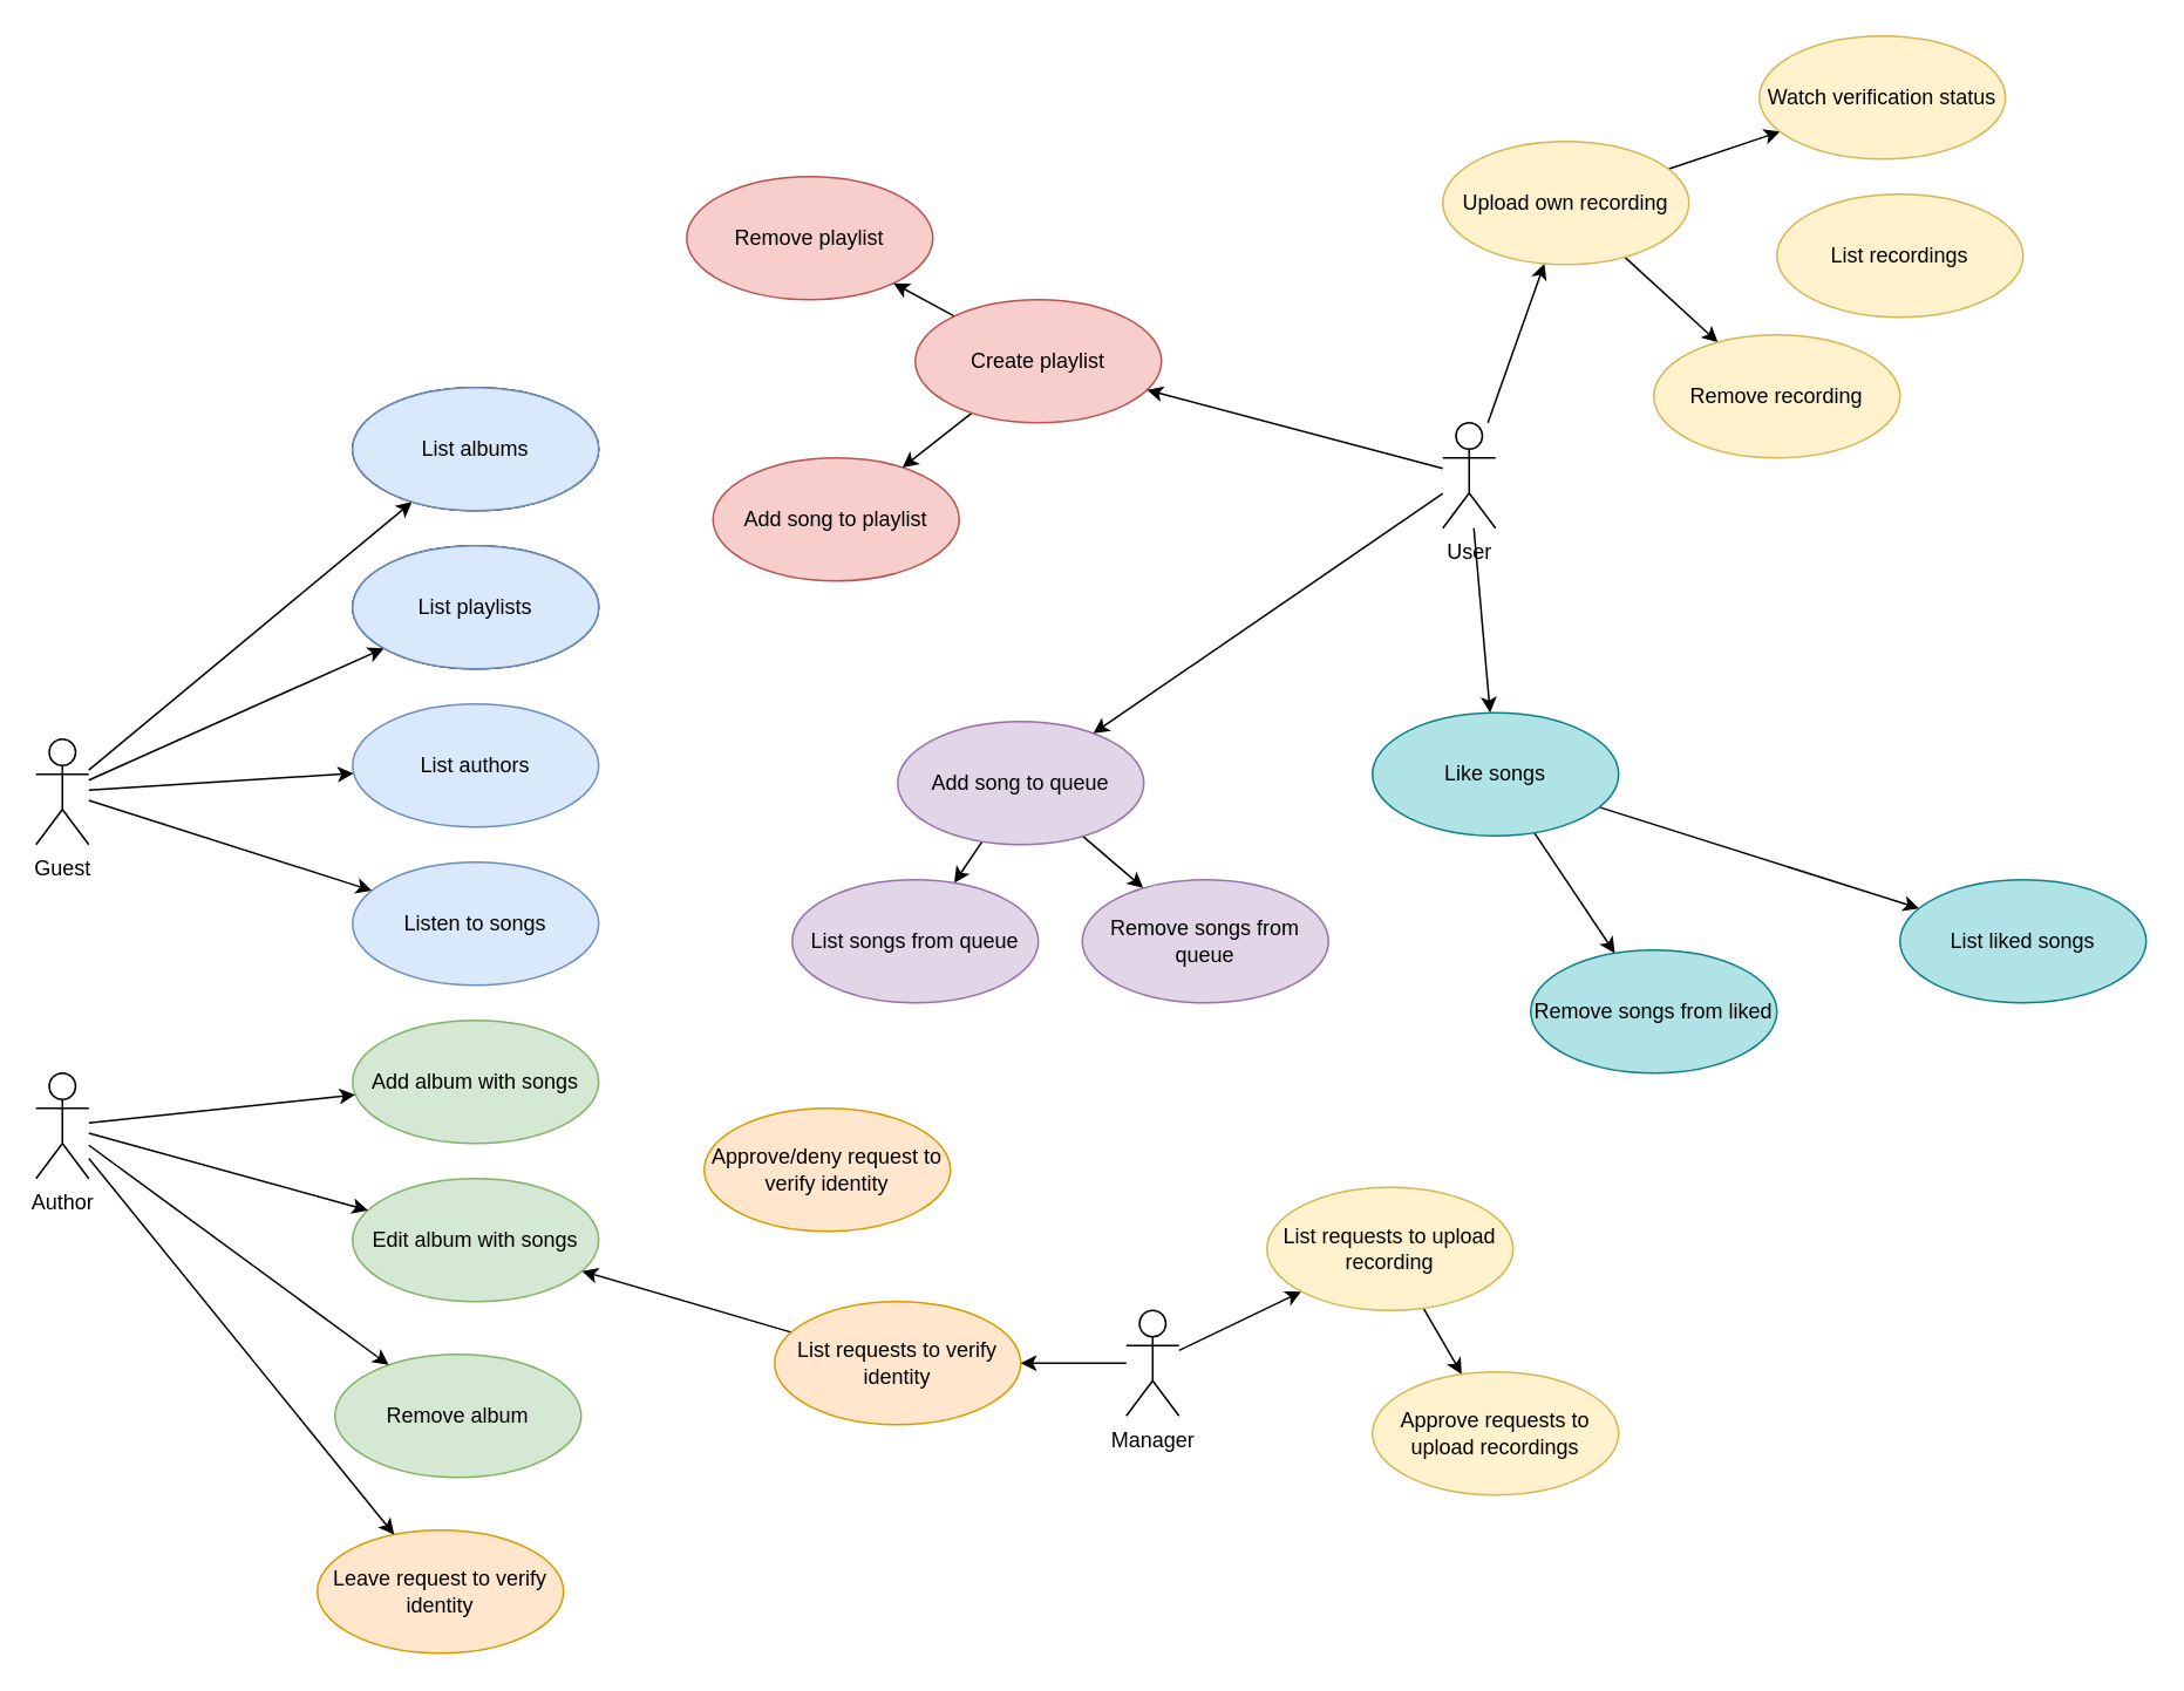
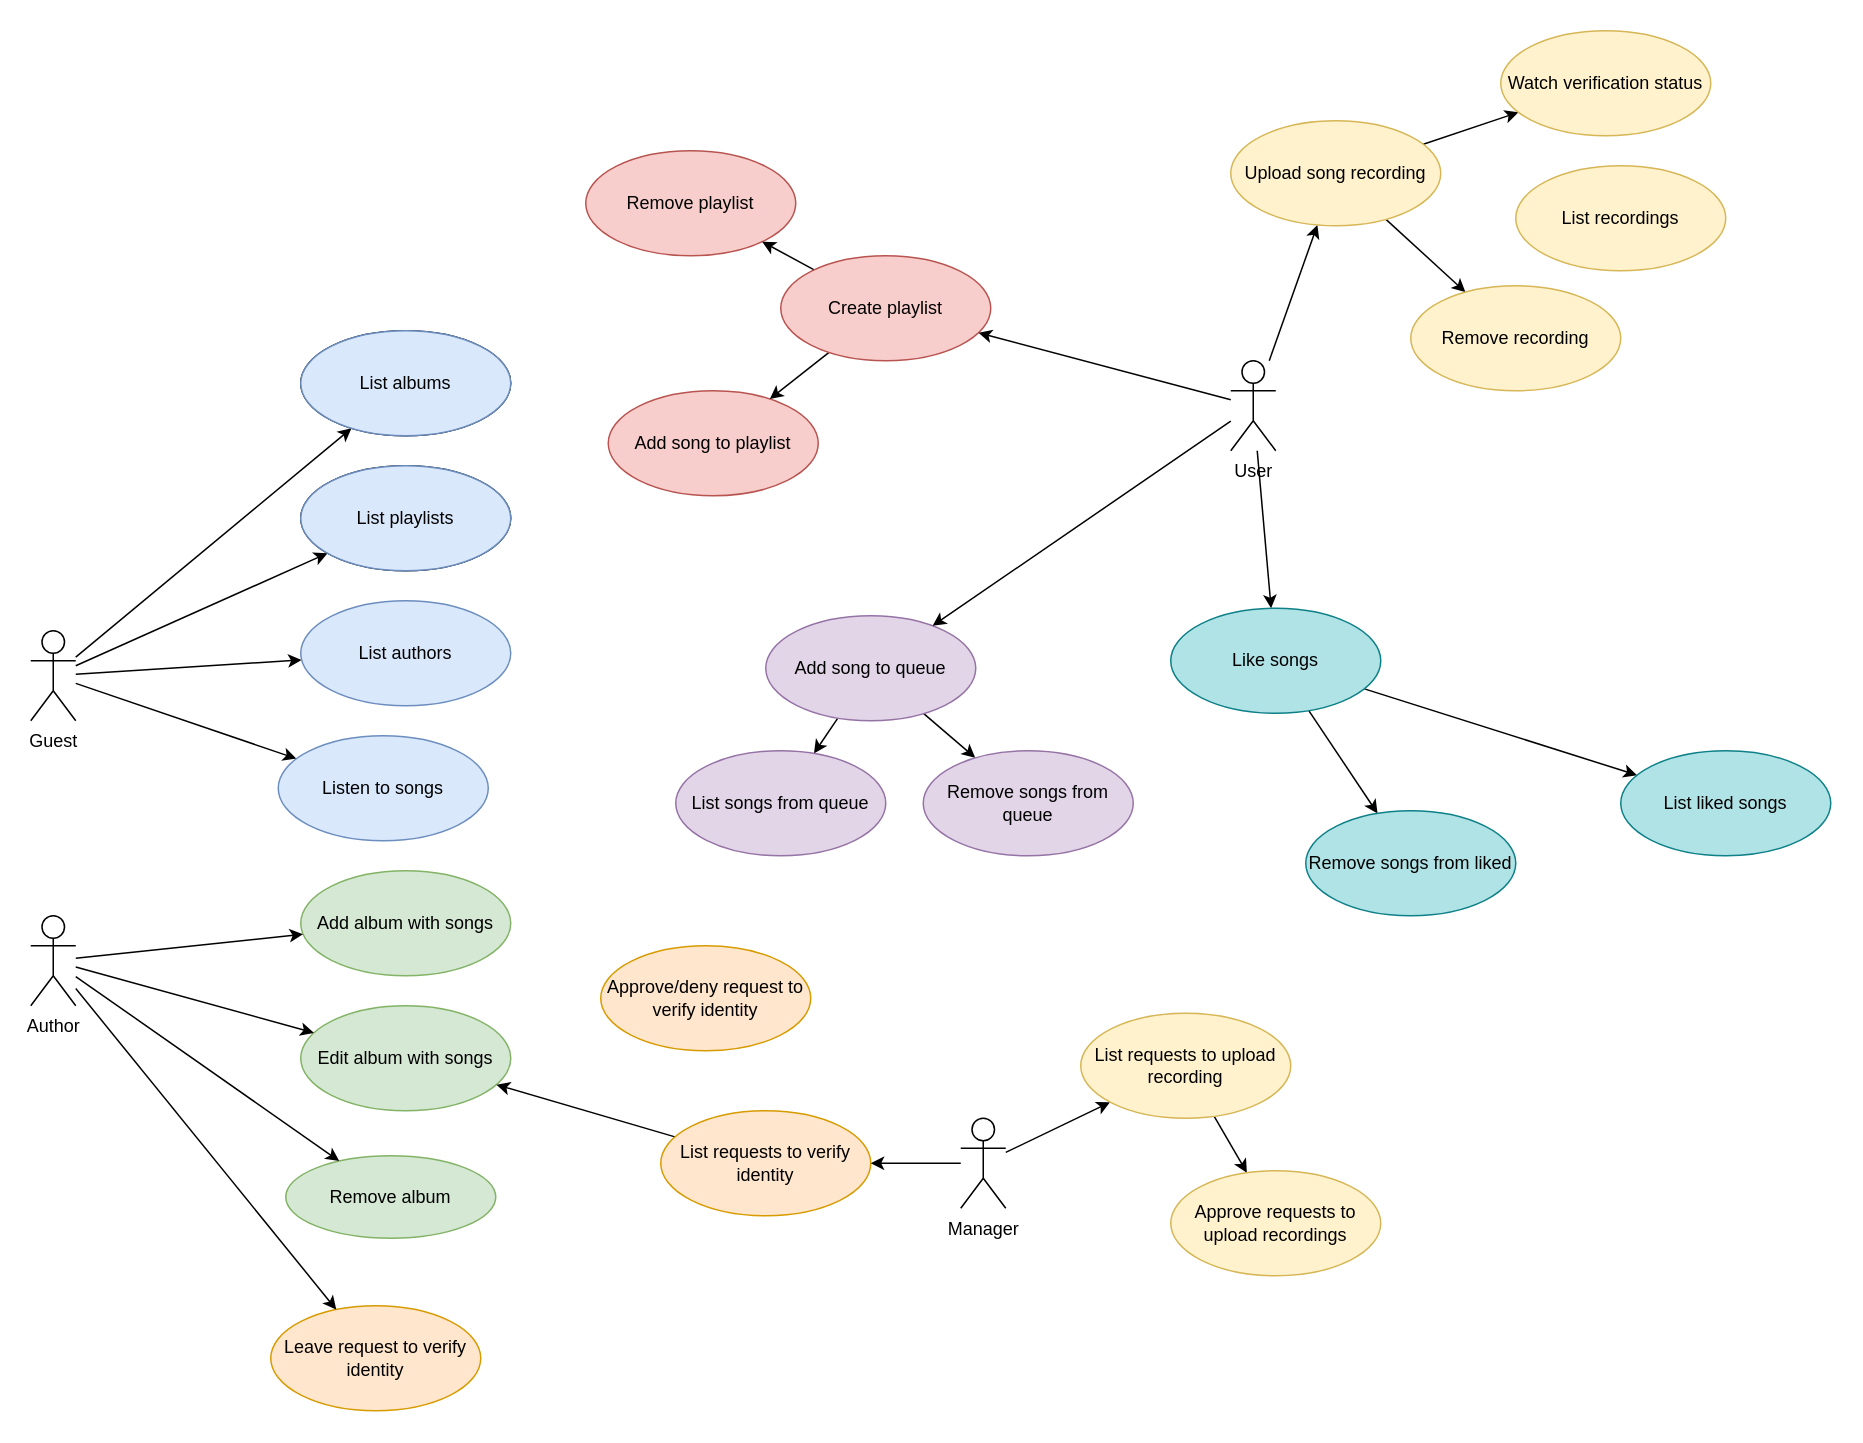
  <mxCell id="0" />
  <mxCell id="1" parent="0" />
  <mxCell id="2" style="rounded=0;orthogonalLoop=1;jettySize=auto;html=1;" edge="1" parent="1" source="6" target="7"><mxGeometry relative="1" as="geometry" /></mxCell>
  <mxCell id="3" style="edgeStyle=none;rounded=0;orthogonalLoop=1;jettySize=auto;html=1;" edge="1" parent="1" source="6" target="8"><mxGeometry relative="1" as="geometry" /></mxCell>
  <mxCell id="4" style="edgeStyle=none;rounded=0;orthogonalLoop=1;jettySize=auto;html=1;" edge="1" parent="1" source="6" target="9"><mxGeometry relative="1" as="geometry" /></mxCell>
  <mxCell id="5" style="edgeStyle=none;rounded=0;orthogonalLoop=1;jettySize=auto;html=1;" edge="1" parent="1" source="6" target="10"><mxGeometry relative="1" as="geometry" /></mxCell>
  <mxCell id="6" value="Guest" style="shape=umlActor;verticalLabelPosition=bottom;verticalAlign=top;html=1;outlineConnect=0;" vertex="1" parent="1"><mxGeometry x="20" y="420" width="30" height="60" as="geometry" /></mxCell>
  <mxCell id="7" value="List albums" style="ellipse;whiteSpace=wrap;html=1;" vertex="1" parent="1"><mxGeometry x="200" width="140" height="70" as="geometry" y="220" /></mxCell>
  <mxCell id="8" value="List playlists" style="ellipse;whiteSpace=wrap;html=1;" vertex="1" parent="1"><mxGeometry x="200" y="310" width="140" height="70" as="geometry" /></mxCell>
  <mxCell id="9" value="List authors" style="ellipse;whiteSpace=wrap;html=1;fillColor=#dae8fc;strokeColor=#6c8ebf;" vertex="1" parent="1"><mxGeometry x="200" y="400" width="140" height="70" as="geometry" /></mxCell>
- <mxCell id="10" value="Listen to songs" style="ellipse;whiteSpace=wrap;html=1;fillColor=#dae8fc;strokeColor=#6c8ebf;" vertex="1" parent="1"><mxGeometry x="200" y="490" width="140" height="70" as="geometry" /></mxCell>
+ <mxCell id="10" value="Listen to songs" style="ellipse;whiteSpace=wrap;html=1;fillColor=#dae8fc;strokeColor=#6c8ebf;" vertex="1" parent="1"><mxGeometry x="185" y="490" width="140" height="70" as="geometry" /></mxCell>
  <mxCell id="11" value="Add album with songs" style="ellipse;whiteSpace=wrap;html=1;fillColor=#d5e8d4;strokeColor=#82b366;" vertex="1" parent="1"><mxGeometry x="200" y="580" width="140" height="70" as="geometry" /></mxCell>
  <mxCell id="12" value="Edit album with songs" style="ellipse;whiteSpace=wrap;html=1;fillColor=#d5e8d4;strokeColor=#82b366;" vertex="1" parent="1"><mxGeometry x="200" y="670" width="140" height="70" as="geometry" /></mxCell>
  <mxCell id="13" value="Leave request to verify identity" style="ellipse;whiteSpace=wrap;html=1;fillColor=#ffe6cc;strokeColor=#d79b00;" vertex="1" parent="1"><mxGeometry x="180" y="870" width="140" height="70" as="geometry" /></mxCell>
- <mxCell id="14" value="Remove album" style="ellipse;whiteSpace=wrap;html=1;fillColor=#d5e8d4;strokeColor=#82b366;" vertex="1" parent="1"><mxGeometry x="190" y="770" width="140" height="70" as="geometry" /></mxCell>
+ <mxCell id="14" value="Remove album" style="ellipse;whiteSpace=wrap;html=1;fillColor=#d5e8d4;strokeColor=#82b366;" vertex="1" parent="1"><mxGeometry x="190" y="770" width="140" height="55" as="geometry" /></mxCell>
  <mxCell id="15" style="edgeStyle=none;rounded=0;orthogonalLoop=1;jettySize=auto;html=1;" edge="1" parent="1" source="19" target="11"><mxGeometry relative="1" as="geometry" /></mxCell>
  <mxCell id="16" style="edgeStyle=none;rounded=0;orthogonalLoop=1;jettySize=auto;html=1;" edge="1" parent="1" source="19" target="12"><mxGeometry relative="1" as="geometry" /></mxCell>
  <mxCell id="17" style="edgeStyle=none;rounded=0;orthogonalLoop=1;jettySize=auto;html=1;" edge="1" parent="1" source="19" target="13"><mxGeometry relative="1" as="geometry" /></mxCell>
  <mxCell id="18" style="edgeStyle=none;rounded=0;orthogonalLoop=1;jettySize=auto;html=1;" edge="1" parent="1" source="19" target="14"><mxGeometry relative="1" as="geometry" /></mxCell>
  <mxCell id="19" value="Author" style="shape=umlActor;verticalLabelPosition=bottom;verticalAlign=top;html=1;" vertex="1" parent="1"><mxGeometry x="20" y="610" width="30" height="60" as="geometry" /></mxCell>
  <mxCell id="20" value="Approve/deny request to verify identity" style="ellipse;whiteSpace=wrap;html=1;fillColor=#ffe6cc;strokeColor=#d79b00;" vertex="1" parent="1"><mxGeometry x="400" y="630" width="140" height="70" as="geometry" /></mxCell>
  <mxCell id="21" style="edgeStyle=none;rounded=0;orthogonalLoop=1;jettySize=auto;html=1;" edge="1" parent="1" source="22" target="12"><mxGeometry relative="1" as="geometry" /></mxCell>
  <mxCell id="22" value="List requests to verify identity" style="ellipse;whiteSpace=wrap;html=1;fillColor=#ffe6cc;strokeColor=#d79b00;" vertex="1" parent="1"><mxGeometry x="440" y="740" width="140" height="70" as="geometry" /></mxCell>
  <mxCell id="23" style="edgeStyle=none;rounded=0;orthogonalLoop=1;jettySize=auto;html=1;" edge="1" parent="1" source="25" target="22"><mxGeometry relative="1" as="geometry" /></mxCell>
  <mxCell id="24" style="edgeStyle=none;rounded=0;orthogonalLoop=1;jettySize=auto;html=1;" edge="1" parent="1" source="25" target="51"><mxGeometry relative="1" as="geometry" /></mxCell>
  <mxCell id="25" value="Manager" style="shape=umlActor;verticalLabelPosition=bottom;verticalAlign=top;html=1;" vertex="1" parent="1"><mxGeometry x="640" y="745" width="30" height="60" as="geometry" /></mxCell>
  <mxCell id="26" value="Remove playlist" style="ellipse;whiteSpace=wrap;html=1;fillColor=#f8cecc;strokeColor=#b85450;" vertex="1" parent="1"><mxGeometry x="390" y="100" width="140" height="70" as="geometry" /></mxCell>
  <mxCell id="27" value="Add song to playlist" style="ellipse;whiteSpace=wrap;html=1;fillColor=#f8cecc;strokeColor=#b85450;" vertex="1" parent="1"><mxGeometry x="405" y="260" width="140" height="70" as="geometry" /></mxCell>
  <mxCell id="28" style="edgeStyle=none;rounded=0;orthogonalLoop=1;jettySize=auto;html=1;" edge="1" parent="1" source="30" target="27"><mxGeometry relative="1" as="geometry" /></mxCell>
  <mxCell id="29" style="edgeStyle=none;rounded=0;orthogonalLoop=1;jettySize=auto;html=1;" edge="1" parent="1" source="30" target="26"><mxGeometry relative="1" as="geometry" /></mxCell>
  <mxCell id="30" value="Create playlist" style="ellipse;whiteSpace=wrap;html=1;fillColor=#f8cecc;strokeColor=#b85450;" vertex="1" parent="1"><mxGeometry x="520" y="170" width="140" height="70" as="geometry" /></mxCell>
  <mxCell id="31" style="edgeStyle=none;rounded=0;orthogonalLoop=1;jettySize=auto;html=1;" edge="1" parent="1" source="33" target="39"><mxGeometry relative="1" as="geometry" /></mxCell>
  <mxCell id="32" style="edgeStyle=none;rounded=0;orthogonalLoop=1;jettySize=auto;html=1;" edge="1" parent="1" source="33" target="49"><mxGeometry relative="1" as="geometry" /></mxCell>
  <mxCell id="33" value="Add song to queue" style="ellipse;whiteSpace=wrap;html=1;fillColor=#e1d5e7;strokeColor=#9673a6;" vertex="1" parent="1"><mxGeometry x="510" y="410" width="140" height="70" as="geometry" /></mxCell>
  <mxCell id="34" style="edgeStyle=none;rounded=0;orthogonalLoop=1;jettySize=auto;html=1;" edge="1" parent="1" source="38" target="30"><mxGeometry relative="1" as="geometry" /></mxCell>
  <mxCell id="35" style="edgeStyle=none;rounded=0;orthogonalLoop=1;jettySize=auto;html=1;" edge="1" parent="1" source="38" target="33"><mxGeometry relative="1" as="geometry" /></mxCell>
  <mxCell id="36" style="edgeStyle=none;rounded=0;orthogonalLoop=1;jettySize=auto;html=1;" edge="1" parent="1" source="38" target="42"><mxGeometry relative="1" as="geometry" /></mxCell>
  <mxCell id="37" style="edgeStyle=none;rounded=0;orthogonalLoop=1;jettySize=auto;html=1;" edge="1" parent="1" source="38" target="47"><mxGeometry relative="1" as="geometry" /></mxCell>
  <mxCell id="38" value="User" style="shape=umlActor;verticalLabelPosition=bottom;verticalAlign=top;html=1;outlineConnect=0;" vertex="1" parent="1"><mxGeometry x="820" y="240" width="30" height="60" as="geometry" /></mxCell>
  <mxCell id="39" value="List songs from queue" style="ellipse;whiteSpace=wrap;html=1;fillColor=#e1d5e7;strokeColor=#9673a6;" vertex="1" parent="1"><mxGeometry x="450" y="500" width="140" height="70" as="geometry" /></mxCell>
  <mxCell id="40" style="edgeStyle=none;rounded=0;orthogonalLoop=1;jettySize=auto;html=1;" edge="1" parent="1" source="42" target="44"><mxGeometry relative="1" as="geometry" /></mxCell>
  <mxCell id="41" style="edgeStyle=none;rounded=0;orthogonalLoop=1;jettySize=auto;html=1;" edge="1" parent="1" source="42" target="43"><mxGeometry relative="1" as="geometry" /></mxCell>
  <mxCell id="42" value="Like songs" style="ellipse;whiteSpace=wrap;html=1;fillColor=#b0e3e6;strokeColor=#0e8088;" vertex="1" parent="1"><mxGeometry x="780" y="405" width="140" height="70" as="geometry" /></mxCell>
  <mxCell id="43" value="List liked songs" style="ellipse;whiteSpace=wrap;html=1;fillColor=#b0e3e6;strokeColor=#0e8088;" vertex="1" parent="1"><mxGeometry x="1080" y="500" width="140" height="70" as="geometry" /></mxCell>
  <mxCell id="44" value="Remove songs from liked" style="ellipse;whiteSpace=wrap;html=1;fillColor=#b0e3e6;strokeColor=#0e8088;" vertex="1" parent="1"><mxGeometry x="870" y="540" width="140" height="70" as="geometry" /></mxCell>
  <mxCell id="45" style="edgeStyle=none;rounded=0;orthogonalLoop=1;jettySize=auto;html=1;" edge="1" parent="1" source="47" target="48"><mxGeometry relative="1" as="geometry" /></mxCell>
  <mxCell id="46" style="edgeStyle=none;rounded=0;orthogonalLoop=1;jettySize=auto;html=1;" edge="1" parent="1" source="47" target="54"><mxGeometry relative="1" as="geometry" /></mxCell>
- <mxCell id="47" value="Upload own recording" style="ellipse;whiteSpace=wrap;html=1;fillColor=#fff2cc;strokeColor=#d6b656;" vertex="1" parent="1"><mxGeometry x="820" y="80" width="140" height="70" as="geometry" /></mxCell>
+ <mxCell id="47" value="Upload song recording" style="ellipse;whiteSpace=wrap;html=1;fillColor=#fff2cc;strokeColor=#d6b656;" vertex="1" parent="1"><mxGeometry x="820" y="80" width="140" height="70" as="geometry" /></mxCell>
  <mxCell id="48" value="Watch verification status" style="ellipse;whiteSpace=wrap;html=1;fillColor=#fff2cc;strokeColor=#d6b656;" vertex="1" parent="1"><mxGeometry x="1000" y="20" width="140" height="70" as="geometry" /></mxCell>
  <mxCell id="49" value="Remove songs from queue" style="ellipse;whiteSpace=wrap;html=1;fillColor=#e1d5e7;strokeColor=#9673a6;" vertex="1" parent="1"><mxGeometry x="615" y="500" width="140" height="70" as="geometry" /></mxCell>
  <mxCell id="50" style="edgeStyle=none;rounded=0;orthogonalLoop=1;jettySize=auto;html=1;" edge="1" parent="1" source="51" target="52"><mxGeometry relative="1" as="geometry" /></mxCell>
  <mxCell id="51" value="List requests to upload recording" style="ellipse;whiteSpace=wrap;html=1;fillColor=#fff2cc;strokeColor=#d6b656;" vertex="1" parent="1"><mxGeometry x="720" y="675" width="140" height="70" as="geometry" /></mxCell>
  <mxCell id="52" value="Approve requests to upload recordings" style="ellipse;whiteSpace=wrap;html=1;fillColor=#fff2cc;strokeColor=#d6b656;" vertex="1" parent="1"><mxGeometry x="780" y="780" width="140" height="70" as="geometry" /></mxCell>
  <mxCell id="53" value="List recordings" style="ellipse;whiteSpace=wrap;html=1;fillColor=#fff2cc;strokeColor=#d6b656;" vertex="1" parent="1"><mxGeometry x="1010" y="110" width="140" height="70" as="geometry" /></mxCell>
  <mxCell id="54" value="Remove recording" style="ellipse;whiteSpace=wrap;html=1;fillColor=#fff2cc;strokeColor=#d6b656;" vertex="1" parent="1"><mxGeometry x="940" y="190" width="140" height="70" as="geometry" /></mxCell>
  <mxCell id="55" value="List albums" style="ellipse;whiteSpace=wrap;html=1;fillColor=#dae8fc;strokeColor=#6c8ebf;" vertex="1" parent="1"><mxGeometry x="200" width="140" height="70" as="geometry" y="220" /></mxCell>
  <mxCell id="56" value="List playlists" style="ellipse;whiteSpace=wrap;html=1;fillColor=#dae8fc;strokeColor=#6c8ebf;" vertex="1" parent="1"><mxGeometry x="200" y="310" width="140" height="70" as="geometry" /></mxCell>
